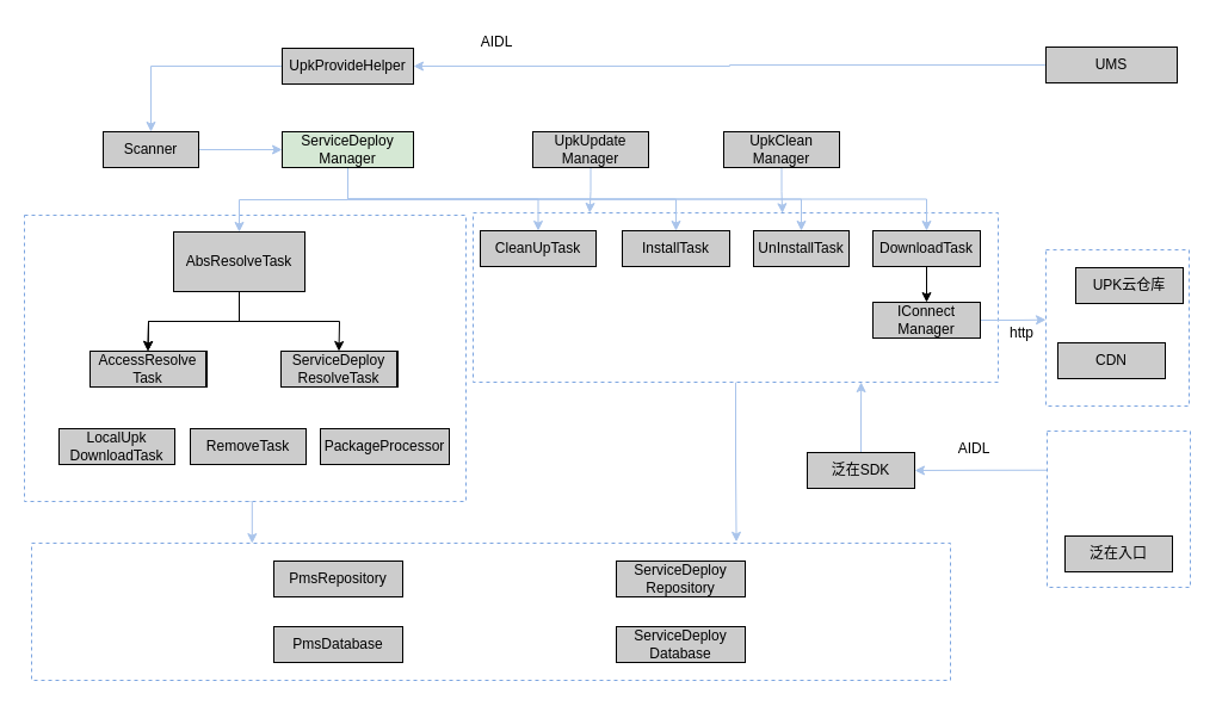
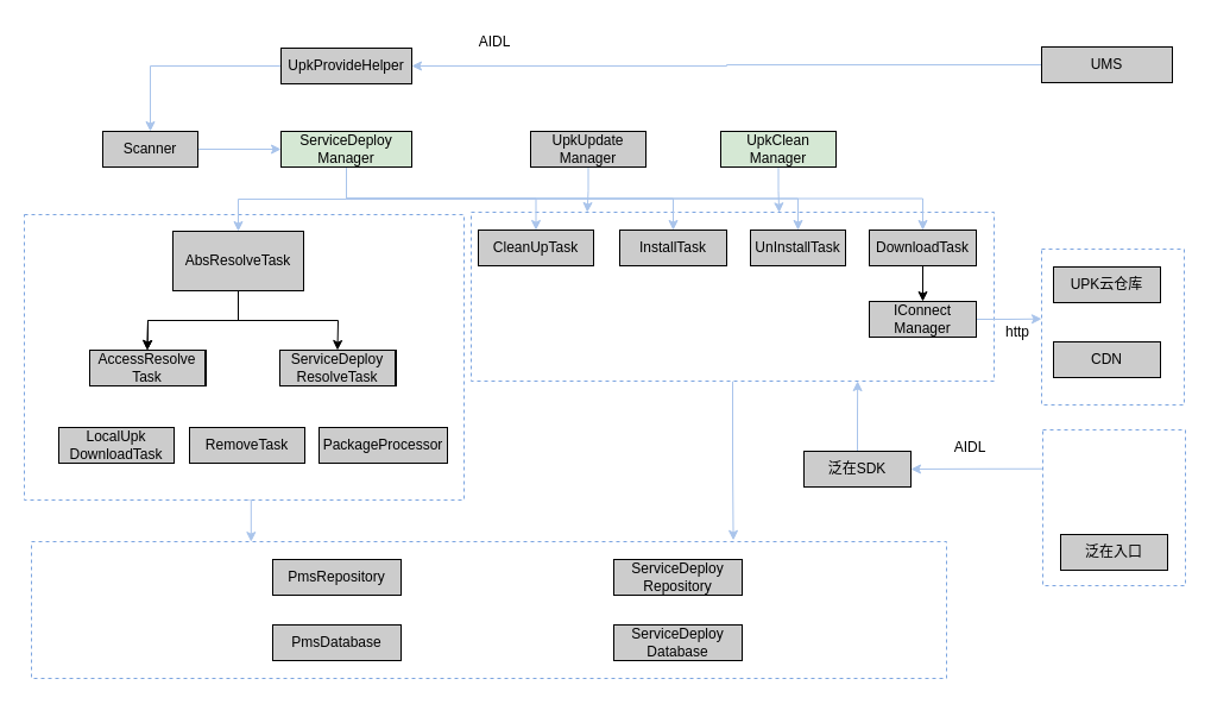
  <mxCell id="0" />
  <mxCell id="1" parent="0" />
  <mxCell id="2" value="" style="rounded=0;whiteSpace=wrap;html=1;dashed=1;strokeColor=#7EA6E0;" vertex="1" parent="1"><mxGeometry x="876" y="209" width="120" height="131" as="geometry" /></mxCell>
  <mxCell id="3" style="edgeStyle=orthogonalEdgeStyle;rounded=0;orthogonalLoop=1;jettySize=auto;html=1;exitX=0.5;exitY=1;exitDx=0;exitDy=0;entryX=0.767;entryY=-0.01;entryDx=0;entryDy=0;entryPerimeter=0;strokeColor=#A9C4EB;" edge="1" parent="1" source="4" target="5"><mxGeometry relative="1" as="geometry" /></mxCell>
  <mxCell id="4" value="" style="rounded=0;whiteSpace=wrap;html=1;dashed=1;strokeColor=#7EA6E0;" vertex="1" parent="1"><mxGeometry x="396" y="178" width="440" height="142" as="geometry" /></mxCell>
  <mxCell id="5" value="" style="rounded=0;whiteSpace=wrap;html=1;dashed=1;strokeColor=#7EA6E0;" vertex="1" parent="1"><mxGeometry x="26" y="455" width="770" height="115" as="geometry" /></mxCell>
  <mxCell id="6" style="edgeStyle=orthogonalEdgeStyle;rounded=0;orthogonalLoop=1;jettySize=auto;html=1;exitX=0.5;exitY=1;exitDx=0;exitDy=0;entryX=0.24;entryY=0.001;entryDx=0;entryDy=0;entryPerimeter=0;strokeColor=#A9C4EB;" edge="1" parent="1" source="7" target="5"><mxGeometry relative="1" as="geometry"><mxPoint x="211" y="450" as="targetPoint" /></mxGeometry></mxCell>
  <mxCell id="7" value="" style="rounded=0;whiteSpace=wrap;html=1;dashed=1;strokeColor=#7EA6E0;" vertex="1" parent="1"><mxGeometry x="20" y="180" width="370" height="240" as="geometry" /></mxCell>
  <mxCell id="8" style="edgeStyle=orthogonalEdgeStyle;rounded=0;orthogonalLoop=1;jettySize=auto;html=1;entryX=1;entryY=0.5;entryDx=0;entryDy=0;strokeColor=#A9C4EB;" edge="1" parent="1" source="9" target="11"><mxGeometry relative="1" as="geometry" /></mxCell>
  <mxCell id="9" value="UMS" style="rounded=0;whiteSpace=wrap;html=1;fillColor=#CCCCCC;" vertex="1" parent="1"><mxGeometry x="876" y="39" width="110" height="30" as="geometry" /></mxCell>
  <mxCell id="10" style="edgeStyle=orthogonalEdgeStyle;rounded=0;orthogonalLoop=1;jettySize=auto;html=1;entryX=0.5;entryY=0;entryDx=0;entryDy=0;strokeColor=#A9C4EB;" edge="1" parent="1" source="11" target="56"><mxGeometry relative="1" as="geometry" /></mxCell>
  <mxCell id="11" value="UpkProvideHelper" style="rounded=0;whiteSpace=wrap;html=1;fillColor=#CCCCCC;" vertex="1" parent="1"><mxGeometry x="236" y="40" width="110" height="30" as="geometry" /></mxCell>
  <mxCell id="12" style="edgeStyle=orthogonalEdgeStyle;rounded=0;orthogonalLoop=1;jettySize=auto;html=1;exitX=0.5;exitY=1;exitDx=0;exitDy=0;entryX=0.5;entryY=0;entryDx=0;entryDy=0;strokeColor=#A9C4EB;" edge="1" parent="1" source="17" target="20"><mxGeometry relative="1" as="geometry" /></mxCell>
  <mxCell id="13" style="edgeStyle=orthogonalEdgeStyle;rounded=0;orthogonalLoop=1;jettySize=auto;html=1;exitX=0.5;exitY=1;exitDx=0;exitDy=0;entryX=0.5;entryY=0;entryDx=0;entryDy=0;strokeColor=#A9C4EB;" edge="1" parent="1" source="17" target="21"><mxGeometry relative="1" as="geometry" /></mxCell>
  <mxCell id="14" style="edgeStyle=orthogonalEdgeStyle;rounded=0;orthogonalLoop=1;jettySize=auto;html=1;exitX=0.5;exitY=1;exitDx=0;exitDy=0;entryX=0.5;entryY=0;entryDx=0;entryDy=0;strokeColor=#A9C4EB;" edge="1" parent="1" source="17" target="23"><mxGeometry relative="1" as="geometry" /></mxCell>
  <mxCell id="15" style="edgeStyle=orthogonalEdgeStyle;rounded=0;orthogonalLoop=1;jettySize=auto;html=1;exitX=0.5;exitY=1;exitDx=0;exitDy=0;entryX=0.5;entryY=0;entryDx=0;entryDy=0;strokeColor=#A9C4EB;" edge="1" parent="1" source="17" target="25"><mxGeometry relative="1" as="geometry" /></mxCell>
  <mxCell id="16" style="edgeStyle=orthogonalEdgeStyle;rounded=0;orthogonalLoop=1;jettySize=auto;html=1;exitX=0.5;exitY=1;exitDx=0;exitDy=0;strokeColor=#A9C4EB;" edge="1" parent="1" source="17" target="22"><mxGeometry relative="1" as="geometry" /></mxCell>
  <mxCell id="17" value="ServiceDeploy&lt;br&gt;Manager" style="rounded=0;whiteSpace=wrap;html=1;fillColor=#d5e8d4;" vertex="1" parent="1"><mxGeometry x="236" y="110" width="110" height="30" as="geometry" /></mxCell>
  <mxCell id="18" style="edgeStyle=orthogonalEdgeStyle;rounded=0;orthogonalLoop=1;jettySize=auto;html=1;exitX=0.5;exitY=1;exitDx=0;exitDy=0;entryX=0.5;entryY=0;entryDx=0;entryDy=0;" edge="1" parent="1" source="20"><mxGeometry relative="1" as="geometry"><mxPoint x="123.5" y="294" as="targetPoint" /></mxGeometry></mxCell>
  <mxCell id="19" style="edgeStyle=orthogonalEdgeStyle;rounded=0;orthogonalLoop=1;jettySize=auto;html=1;exitX=0.5;exitY=1;exitDx=0;exitDy=0;entryX=0.5;entryY=0;entryDx=0;entryDy=0;" edge="1" parent="1" source="20"><mxGeometry relative="1" as="geometry"><mxPoint x="283.5" y="294" as="targetPoint" /></mxGeometry></mxCell>
  <mxCell id="20" value="AbsResolveTask" style="rounded=0;whiteSpace=wrap;html=1;fillColor=#CCCCCC;" vertex="1" parent="1"><mxGeometry x="145" y="194" width="110" height="50" as="geometry" /></mxCell>
  <mxCell id="21" value="CleanUpTask" style="rounded=0;whiteSpace=wrap;html=1;fillColor=#CCCCCC;" vertex="1" parent="1"><mxGeometry x="402" y="193" width="97" height="30" as="geometry" /></mxCell>
  <mxCell id="22" value="InstallTask" style="rounded=0;whiteSpace=wrap;html=1;fillColor=#CCCCCC;" vertex="1" parent="1"><mxGeometry x="521" y="193" width="90" height="30" as="geometry" /></mxCell>
  <mxCell id="23" value="UnInstallTask" style="rounded=0;whiteSpace=wrap;html=1;fillColor=#CCCCCC;" vertex="1" parent="1"><mxGeometry x="631" y="193" width="80" height="30" as="geometry" /></mxCell>
  <mxCell id="24" style="edgeStyle=orthogonalEdgeStyle;rounded=0;orthogonalLoop=1;jettySize=auto;html=1;exitX=0.5;exitY=1;exitDx=0;exitDy=0;entryX=0.5;entryY=0;entryDx=0;entryDy=0;" edge="1" parent="1" source="25" target="35"><mxGeometry relative="1" as="geometry" /></mxCell>
  <mxCell id="25" value="DownloadTask" style="rounded=0;whiteSpace=wrap;html=1;fillColor=#CCCCCC;" vertex="1" parent="1"><mxGeometry x="731" y="193" width="90" height="30" as="geometry" /></mxCell>
  <mxCell id="26" value="AIDL" style="text;html=1;strokeColor=none;fillColor=none;align=center;verticalAlign=middle;whiteSpace=wrap;rounded=0;" vertex="1" parent="1"><mxGeometry x="386" y="20" width="60" height="30" as="geometry" /></mxCell>
  <mxCell id="27" value="AccessResolve&lt;br&gt;Task" style="rounded=0;whiteSpace=wrap;html=1;fillColor=#CCCCCC;" vertex="1" parent="1"><mxGeometry x="76" y="294" width="97" height="30" as="geometry" /></mxCell>
  <mxCell id="28" value="ServiceDeploy&lt;br&gt;ResolveTask" style="rounded=0;whiteSpace=wrap;html=1;fillColor=#CCCCCC;" vertex="1" parent="1"><mxGeometry x="236" y="294" width="97" height="30" as="geometry" /></mxCell>
  <mxCell id="29" value="LocalUpk&lt;br&gt;DownloadTask" style="rounded=0;whiteSpace=wrap;html=1;fillColor=#CCCCCC;" vertex="1" parent="1"><mxGeometry x="49" y="359" width="97" height="30" as="geometry" /></mxCell>
  <mxCell id="30" value="RemoveTask" style="rounded=0;whiteSpace=wrap;html=1;fillColor=#CCCCCC;" vertex="1" parent="1"><mxGeometry x="159" y="359" width="97" height="30" as="geometry" /></mxCell>
  <mxCell id="31" value="PackageProcessor" style="rounded=0;whiteSpace=wrap;html=1;fillColor=#CCCCCC;" vertex="1" parent="1"><mxGeometry x="268" y="359" width="108" height="30" as="geometry" /></mxCell>
- <mxCell id="32" value="UPK云仓库" style="rounded=0;whiteSpace=wrap;html=1;fillColor=#CCCCCC;" vertex="1" parent="1"><mxGeometry x="901" y="224" width="90" height="30" as="geometry" /></mxCell>
+ <mxCell id="32" value="UPK云仓库" style="rounded=0;whiteSpace=wrap;html=1;fillColor=#CCCCCC;" vertex="1" parent="1"><mxGeometry x="886" y="224" width="90" height="30" as="geometry" /></mxCell>
  <mxCell id="33" value="CDN" style="rounded=0;whiteSpace=wrap;html=1;fillColor=#CCCCCC;" vertex="1" parent="1"><mxGeometry x="886" y="287" width="90" height="30" as="geometry" /></mxCell>
  <mxCell id="34" style="edgeStyle=orthogonalEdgeStyle;rounded=0;orthogonalLoop=1;jettySize=auto;html=1;exitX=1;exitY=0.5;exitDx=0;exitDy=0;entryX=0;entryY=0.448;entryDx=0;entryDy=0;entryPerimeter=0;strokeColor=#A9C4EB;" edge="1" parent="1" source="35" target="2"><mxGeometry relative="1" as="geometry" /></mxCell>
  <mxCell id="35" value="IConnect&lt;br&gt;Manager" style="rounded=0;whiteSpace=wrap;html=1;fillColor=#CCCCCC;" vertex="1" parent="1"><mxGeometry x="731" y="253" width="90" height="30" as="geometry" /></mxCell>
  <mxCell id="36" value="PmsRepository" style="rounded=0;whiteSpace=wrap;html=1;fillColor=#CCCCCC;" vertex="1" parent="1"><mxGeometry x="229" y="470" width="108" height="30" as="geometry" /></mxCell>
  <mxCell id="37" value="ServiceDeploy&lt;br&gt;Repository" style="rounded=0;whiteSpace=wrap;html=1;fillColor=#CCCCCC;" vertex="1" parent="1"><mxGeometry x="516" y="470" width="108" height="30" as="geometry" /></mxCell>
  <mxCell id="38" value="PmsDatabase" style="rounded=0;whiteSpace=wrap;html=1;fillColor=#CCCCCC;" vertex="1" parent="1"><mxGeometry x="229" y="525" width="108" height="30" as="geometry" /></mxCell>
  <mxCell id="39" value="ServiceDeploy&lt;br&gt;Database" style="rounded=0;whiteSpace=wrap;html=1;fillColor=#CCCCCC;" vertex="1" parent="1"><mxGeometry x="516" y="525" width="108" height="30" as="geometry" /></mxCell>
  <mxCell id="40" value="AccessResolve&lt;br&gt;Task" style="rounded=0;whiteSpace=wrap;html=1;fillColor=#CCCCCC;" vertex="1" parent="1"><mxGeometry x="75" y="294" width="97" height="30" as="geometry" /></mxCell>
  <mxCell id="41" value="ServiceDeploy&lt;br&gt;ResolveTask" style="rounded=0;whiteSpace=wrap;html=1;fillColor=#CCCCCC;" vertex="1" parent="1"><mxGeometry x="235" y="294" width="97" height="30" as="geometry" /></mxCell>
  <mxCell id="42" value="AbsResolveTask" style="rounded=0;whiteSpace=wrap;html=1;fillColor=#CCCCCC;" vertex="1" parent="1"><mxGeometry x="145" y="194" width="110" height="50" as="geometry" /></mxCell>
  <mxCell id="43" style="edgeStyle=orthogonalEdgeStyle;rounded=0;orthogonalLoop=1;jettySize=auto;html=1;exitX=0.5;exitY=1;exitDx=0;exitDy=0;entryX=0.5;entryY=0;entryDx=0;entryDy=0;" edge="1" source="42" parent="1"><mxGeometry relative="1" as="geometry"><mxPoint x="123.5" y="294" as="targetPoint" /></mxGeometry></mxCell>
  <mxCell id="44" value="http" style="text;html=1;strokeColor=none;fillColor=none;align=center;verticalAlign=middle;whiteSpace=wrap;rounded=0;" vertex="1" parent="1"><mxGeometry x="826" y="264" width="60" height="30" as="geometry" /></mxCell>
  <mxCell id="45" style="edgeStyle=orthogonalEdgeStyle;rounded=0;orthogonalLoop=1;jettySize=auto;html=1;entryX=0.222;entryY=0;entryDx=0;entryDy=0;entryPerimeter=0;strokeColor=#A9C4EB;" edge="1" parent="1" source="46" target="4"><mxGeometry relative="1" as="geometry" /></mxCell>
  <mxCell id="46" value="UpkUpdate&lt;br&gt;Manager" style="rounded=0;whiteSpace=wrap;html=1;fillColor=#CCCCCC;" vertex="1" parent="1"><mxGeometry x="446" y="110" width="97" height="30" as="geometry" /></mxCell>
  <mxCell id="47" value="" style="edgeStyle=orthogonalEdgeStyle;rounded=0;orthogonalLoop=1;jettySize=auto;html=1;entryX=0.589;entryY=0.002;entryDx=0;entryDy=0;entryPerimeter=0;strokeColor=#A9C4EB;" edge="1" parent="1" source="48" target="4"><mxGeometry relative="1" as="geometry"><mxPoint x="655" y="170" as="targetPoint" /><Array as="points"><mxPoint x="655" y="160" /><mxPoint x="655" y="160" /></Array></mxGeometry></mxCell>
- <mxCell id="48" value="UpkClean&lt;br&gt;Manager" style="rounded=0;whiteSpace=wrap;html=1;fillColor=#CCCCCC;" vertex="1" parent="1"><mxGeometry x="606" y="110" width="97" height="30" as="geometry" /></mxCell>
+ <mxCell id="48" value="UpkClean&lt;br&gt;Manager" style="rounded=0;whiteSpace=wrap;html=1;fillColor=#d5e8d4;" vertex="1" parent="1"><mxGeometry x="606" y="110" width="97" height="30" as="geometry" /></mxCell>
  <mxCell id="49" style="edgeStyle=orthogonalEdgeStyle;rounded=0;orthogonalLoop=1;jettySize=auto;html=1;exitX=0.5;exitY=0;exitDx=0;exitDy=0;entryX=0.739;entryY=1;entryDx=0;entryDy=0;entryPerimeter=0;strokeColor=#A9C4EB;" edge="1" parent="1" source="50" target="4"><mxGeometry relative="1" as="geometry" /></mxCell>
  <mxCell id="50" value="泛在SDK" style="rounded=0;whiteSpace=wrap;html=1;fillColor=#CCCCCC;" vertex="1" parent="1"><mxGeometry x="676" y="379" width="90" height="30" as="geometry" /></mxCell>
  <mxCell id="51" style="edgeStyle=orthogonalEdgeStyle;rounded=0;orthogonalLoop=1;jettySize=auto;html=1;exitX=0;exitY=0.25;exitDx=0;exitDy=0;entryX=1;entryY=0.5;entryDx=0;entryDy=0;strokeColor=#A9C4EB;" edge="1" parent="1" source="52" target="50"><mxGeometry relative="1" as="geometry" /></mxCell>
  <mxCell id="52" value="" style="rounded=0;whiteSpace=wrap;html=1;dashed=1;strokeColor=#7EA6E0;" vertex="1" parent="1"><mxGeometry x="877" y="361" width="120" height="131" as="geometry" /></mxCell>
  <mxCell id="53" value="泛在入口" style="rounded=0;whiteSpace=wrap;html=1;fillColor=#CCCCCC;" vertex="1" parent="1"><mxGeometry x="892" y="449" width="90" height="30" as="geometry" /></mxCell>
  <mxCell id="54" value="AIDL" style="text;html=1;strokeColor=none;fillColor=none;align=center;verticalAlign=middle;whiteSpace=wrap;rounded=0;" vertex="1" parent="1"><mxGeometry x="786" y="361" width="60" height="30" as="geometry" /></mxCell>
  <mxCell id="55" style="edgeStyle=orthogonalEdgeStyle;rounded=0;orthogonalLoop=1;jettySize=auto;html=1;entryX=0;entryY=0.5;entryDx=0;entryDy=0;strokeColor=#A9C4EB;" edge="1" parent="1" source="56" target="17"><mxGeometry relative="1" as="geometry" /></mxCell>
  <mxCell id="56" value="Scanner" style="rounded=0;whiteSpace=wrap;html=1;fillColor=#CCCCCC;" vertex="1" parent="1"><mxGeometry x="86" y="110" width="80" height="30" as="geometry" /></mxCell>
